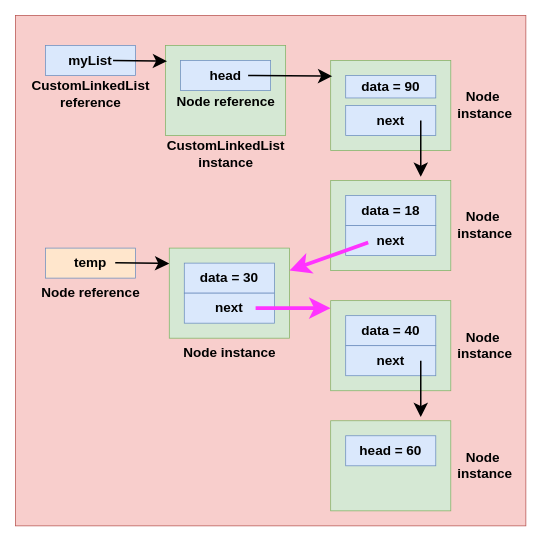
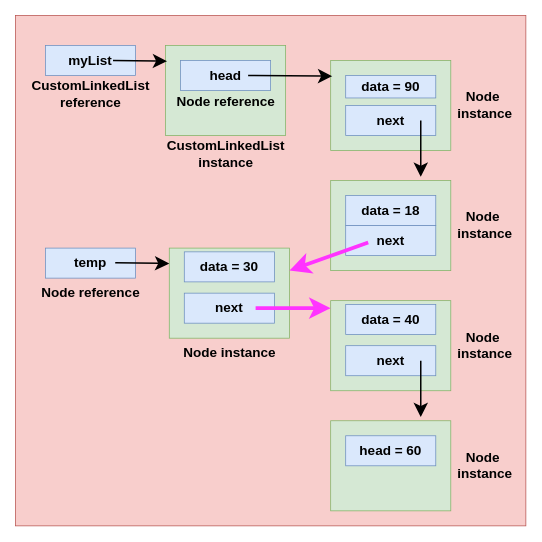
  <mxCell id="0" />
  <mxCell id="1" parent="0" />
  <mxCell id="2" value="" style="rounded=0;whiteSpace=wrap;html=1;fillColor=#f8cecc;strokeColor=#b85450;" vertex="1" parent="1"><mxGeometry x="20" y="20" width="680" height="680" as="geometry" /></mxCell>
  <mxCell id="3" value="" style="rounded=0;whiteSpace=wrap;html=1;fillColor=#d5e8d4;strokeColor=#82b366;" vertex="1" parent="1"><mxGeometry x="440" y="80" width="160" height="120" as="geometry" /></mxCell>
  <mxCell id="4" value="myList" style="rounded=0;whiteSpace=wrap;html=1;fontSize=18;fontStyle=1;fillColor=#dae8fc;strokeColor=#6c8ebf;" vertex="1" parent="1"><mxGeometry x="60" y="60" width="120" height="40" as="geometry" /></mxCell>
  <mxCell id="5" value="CustomLinkedList&lt;div style=&quot;font-size: 18px;&quot;&gt;reference&lt;/div&gt;" style="text;html=1;align=center;verticalAlign=middle;resizable=0;points=[];autosize=1;strokeColor=none;fillColor=none;fontSize=18;fontStyle=1" vertex="1" parent="1"><mxGeometry x="35" y="95" width="170" height="60" as="geometry" /></mxCell>
  <mxCell id="6" value="" style="rounded=0;whiteSpace=wrap;html=1;fontSize=18;fontStyle=1;fillColor=#d5e8d4;strokeColor=#82b366;" vertex="1" parent="1"><mxGeometry x="220" y="60" width="160" height="120" as="geometry" /></mxCell>
  <mxCell id="7" value="head" style="rounded=0;whiteSpace=wrap;html=1;fontSize=18;fontStyle=1;fillColor=#dae8fc;strokeColor=#6c8ebf;" vertex="1" parent="1"><mxGeometry x="240" y="80" width="120" height="40" as="geometry" /></mxCell>
  <mxCell id="8" value="Node reference" style="text;html=1;align=center;verticalAlign=middle;resizable=0;points=[];autosize=1;strokeColor=none;fillColor=none;fontSize=18;fontStyle=1" vertex="1" parent="1"><mxGeometry x="225" y="115" width="150" height="40" as="geometry" /></mxCell>
  <mxCell id="9" value="CustomLinkedList&lt;div style=&quot;font-size: 18px;&quot;&gt;instance&lt;/div&gt;" style="text;html=1;align=center;verticalAlign=middle;resizable=0;points=[];autosize=1;strokeColor=none;fillColor=none;fontSize=18;fontStyle=1" vertex="1" parent="1"><mxGeometry x="215" y="175" width="170" height="60" as="geometry" /></mxCell>
  <mxCell id="10" value="" style="endArrow=classic;html=1;rounded=0;entryX=0.013;entryY=0.175;entryDx=0;entryDy=0;entryPerimeter=0;fontSize=18;fontStyle=1;strokeWidth=2;jumpSize=6;endSize=13;" edge="1" parent="1" target="6"><mxGeometry width="50" height="50" relative="1" as="geometry"><mxPoint x="150" y="80" as="sourcePoint" /><mxPoint x="200" y="30" as="targetPoint" /></mxGeometry></mxCell>
  <mxCell id="11" value="data = 90" style="rounded=0;whiteSpace=wrap;html=1;fontSize=18;fontStyle=1;fillColor=#dae8fc;strokeColor=#6c8ebf;" vertex="1" parent="1"><mxGeometry x="460" y="100" width="120" height="30" as="geometry" /></mxCell>
  <mxCell id="12" value="next" style="rounded=0;whiteSpace=wrap;html=1;fontSize=18;fontStyle=1;fillColor=#dae8fc;strokeColor=#6c8ebf;" vertex="1" parent="1"><mxGeometry x="460" y="140" width="120" height="40" as="geometry" /></mxCell>
  <mxCell id="13" value="Node&amp;nbsp;&lt;div&gt;instance&lt;/div&gt;" style="text;html=1;align=center;verticalAlign=middle;resizable=0;points=[];autosize=1;strokeColor=none;fillColor=none;fontSize=18;fontStyle=1" vertex="1" parent="1"><mxGeometry x="600" y="110" width="90" height="60" as="geometry" /></mxCell>
  <mxCell id="14" value="" style="endArrow=classic;html=1;rounded=0;fontSize=18;fontStyle=1;strokeWidth=2;jumpSize=6;endSize=13;" edge="1" parent="1"><mxGeometry width="50" height="50" relative="1" as="geometry"><mxPoint x="560" y="160" as="sourcePoint" /><mxPoint x="560" y="235" as="targetPoint" /></mxGeometry></mxCell>
  <mxCell id="15" value="" style="endArrow=classic;html=1;rounded=0;fontSize=18;fontStyle=1;strokeWidth=2;jumpSize=6;endSize=13;entryX=0.013;entryY=0.175;entryDx=0;entryDy=0;entryPerimeter=0;" edge="1" parent="1" target="3"><mxGeometry width="50" height="50" relative="1" as="geometry"><mxPoint x="330" y="100" as="sourcePoint" /><mxPoint x="430" y="100" as="targetPoint" /></mxGeometry></mxCell>
  <mxCell id="16" value="" style="rounded=0;whiteSpace=wrap;html=1;fillColor=#d5e8d4;strokeColor=#82b366;" vertex="1" parent="1"><mxGeometry x="440" y="240" width="160" height="120" as="geometry" /></mxCell>
  <mxCell id="17" value="data = 18" style="rounded=0;whiteSpace=wrap;html=1;fontSize=18;fontStyle=1;fillColor=#dae8fc;strokeColor=#6c8ebf;" vertex="1" parent="1"><mxGeometry x="460" y="260" width="120" height="40" as="geometry" /></mxCell>
  <mxCell id="18" value="next" style="rounded=0;whiteSpace=wrap;html=1;fontSize=18;fontStyle=1;fillColor=#dae8fc;strokeColor=#6c8ebf;" vertex="1" parent="1"><mxGeometry x="460" y="300" width="120" height="40" as="geometry" /></mxCell>
  <mxCell id="19" value="Node&amp;nbsp;&lt;div&gt;instance&lt;/div&gt;" style="text;html=1;align=center;verticalAlign=middle;resizable=0;points=[];autosize=1;strokeColor=none;fillColor=none;fontSize=18;fontStyle=1" vertex="1" parent="1"><mxGeometry x="600" y="270" width="90" height="60" as="geometry" /></mxCell>
  <mxCell id="20" value="" style="rounded=0;whiteSpace=wrap;html=1;fillColor=#d5e8d4;strokeColor=#82b366;" vertex="1" parent="1"><mxGeometry x="440" y="400" width="160" height="120" as="geometry" /></mxCell>
- <mxCell id="21" value="data = 40" style="rounded=0;whiteSpace=wrap;html=1;fontSize=18;fontStyle=1;fillColor=#dae8fc;strokeColor=#6c8ebf;" vertex="1" parent="1"><mxGeometry x="460" y="420" width="120" height="40" as="geometry" /></mxCell>
+ <mxCell id="21" value="data = 40" style="rounded=0;whiteSpace=wrap;html=1;fontSize=18;fontStyle=1;fillColor=#dae8fc;strokeColor=#6c8ebf;" vertex="1" parent="1"><mxGeometry x="460" y="405" width="120" height="40" as="geometry" /></mxCell>
  <mxCell id="22" value="next" style="rounded=0;whiteSpace=wrap;html=1;fontSize=18;fontStyle=1;fillColor=#dae8fc;strokeColor=#6c8ebf;" vertex="1" parent="1"><mxGeometry x="460" y="460" width="120" height="40" as="geometry" /></mxCell>
  <mxCell id="23" value="Node&amp;nbsp;&lt;div&gt;instance&lt;/div&gt;" style="text;html=1;align=center;verticalAlign=middle;resizable=0;points=[];autosize=1;strokeColor=none;fillColor=none;fontSize=18;fontStyle=1" vertex="1" parent="1"><mxGeometry x="600" y="430" width="90" height="60" as="geometry" /></mxCell>
  <mxCell id="24" value="" style="endArrow=classic;html=1;rounded=0;fontSize=18;fontStyle=1;strokeWidth=2;jumpSize=6;endSize=13;" edge="1" parent="1"><mxGeometry width="50" height="50" relative="1" as="geometry"><mxPoint x="560" y="480" as="sourcePoint" /><mxPoint x="560" y="555" as="targetPoint" /></mxGeometry></mxCell>
  <mxCell id="25" value="" style="rounded=0;whiteSpace=wrap;html=1;fillColor=#d5e8d4;strokeColor=#82b366;" vertex="1" parent="1"><mxGeometry x="440" y="560" width="160" height="120" as="geometry" /></mxCell>
  <mxCell id="26" value="head = 60" style="rounded=0;whiteSpace=wrap;html=1;fontSize=18;fontStyle=1;fillColor=#dae8fc;strokeColor=#6c8ebf;" vertex="1" parent="1"><mxGeometry x="460" y="580" width="120" height="40" as="geometry" /></mxCell>
  <mxCell id="27" value="Node&amp;nbsp;&lt;div&gt;instance&lt;/div&gt;" style="text;html=1;align=center;verticalAlign=middle;resizable=0;points=[];autosize=1;strokeColor=none;fillColor=none;fontSize=18;fontStyle=1" vertex="1" parent="1"><mxGeometry x="600" y="590" width="90" height="60" as="geometry" /></mxCell>
  <mxCell id="28" value="" style="rounded=0;whiteSpace=wrap;html=1;fillColor=#d5e8d4;strokeColor=#82b366;" vertex="1" parent="1"><mxGeometry x="225" y="330" width="160" height="120" as="geometry" /></mxCell>
- <mxCell id="29" value="data = 30" style="rounded=0;whiteSpace=wrap;html=1;fontSize=18;fontStyle=1;fillColor=#dae8fc;strokeColor=#6c8ebf;" vertex="1" parent="1"><mxGeometry x="245" y="350" width="120" height="40" as="geometry" /></mxCell>
+ <mxCell id="29" value="data = 30" style="rounded=0;whiteSpace=wrap;html=1;fontSize=18;fontStyle=1;fillColor=#dae8fc;strokeColor=#6c8ebf;" vertex="1" parent="1"><mxGeometry x="245" y="335" width="120" height="40" as="geometry" /></mxCell>
  <mxCell id="30" value="next" style="rounded=0;whiteSpace=wrap;html=1;fontSize=18;fontStyle=1;fillColor=#dae8fc;strokeColor=#6c8ebf;" vertex="1" parent="1"><mxGeometry x="245" y="390" width="120" height="40" as="geometry" /></mxCell>
  <mxCell id="31" value="" style="endArrow=classic;html=1;rounded=0;fontSize=18;fontStyle=0;strokeWidth=5;jumpSize=6;endSize=13;entryX=1;entryY=0.25;entryDx=0;entryDy=0;exitX=0.25;exitY=0.563;exitDx=0;exitDy=0;exitPerimeter=0;strokeColor=#FF33FF;" edge="1" parent="1" source="18" target="28"><mxGeometry width="50" height="50" relative="1" as="geometry"><mxPoint x="550" y="322.5" as="sourcePoint" /><mxPoint x="550" y="397.5" as="targetPoint" /></mxGeometry></mxCell>
  <mxCell id="32" value="" style="endArrow=classic;html=1;rounded=0;fontSize=18;fontStyle=0;strokeWidth=5;jumpSize=6;endSize=13;entryX=0;entryY=0.083;entryDx=0;entryDy=0;entryPerimeter=0;strokeColor=#FF33FF;" edge="1" parent="1" target="20"><mxGeometry width="50" height="50" relative="1" as="geometry"><mxPoint x="340" y="410" as="sourcePoint" /><mxPoint x="340" y="485" as="targetPoint" /></mxGeometry></mxCell>
- <mxCell id="33" value="temp" style="rounded=0;whiteSpace=wrap;html=1;fontSize=18;fontStyle=1;fillColor=#ffe6cc;strokeColor=#6c8ebf;" vertex="1" parent="1"><mxGeometry x="60" y="330" width="120" height="40" as="geometry" /></mxCell>
+ <mxCell id="33" value="temp" style="rounded=0;whiteSpace=wrap;html=1;fontSize=18;fontStyle=1;fillColor=#dae8fc;strokeColor=#6c8ebf;" vertex="1" parent="1"><mxGeometry x="60" y="330" width="120" height="40" as="geometry" /></mxCell>
  <mxCell id="34" value="Node instance" style="text;html=1;align=center;verticalAlign=middle;resizable=0;points=[];autosize=1;strokeColor=none;fillColor=none;fontSize=18;fontStyle=1" vertex="1" parent="1"><mxGeometry x="235" y="450" width="140" height="40" as="geometry" /></mxCell>
  <mxCell id="35" value="Node reference" style="text;html=1;align=center;verticalAlign=middle;resizable=0;points=[];autosize=1;strokeColor=none;fillColor=none;fontSize=18;fontStyle=1" vertex="1" parent="1"><mxGeometry x="45" y="370" width="150" height="40" as="geometry" /></mxCell>
  <mxCell id="36" value="" style="endArrow=classic;html=1;rounded=0;entryX=0.013;entryY=0.175;entryDx=0;entryDy=0;entryPerimeter=0;fontSize=18;fontStyle=1;strokeWidth=2;jumpSize=6;endSize=13;" edge="1" parent="1"><mxGeometry width="50" height="50" relative="1" as="geometry"><mxPoint x="153" y="349.5" as="sourcePoint" /><mxPoint x="225" y="350.5" as="targetPoint" /></mxGeometry></mxCell>
